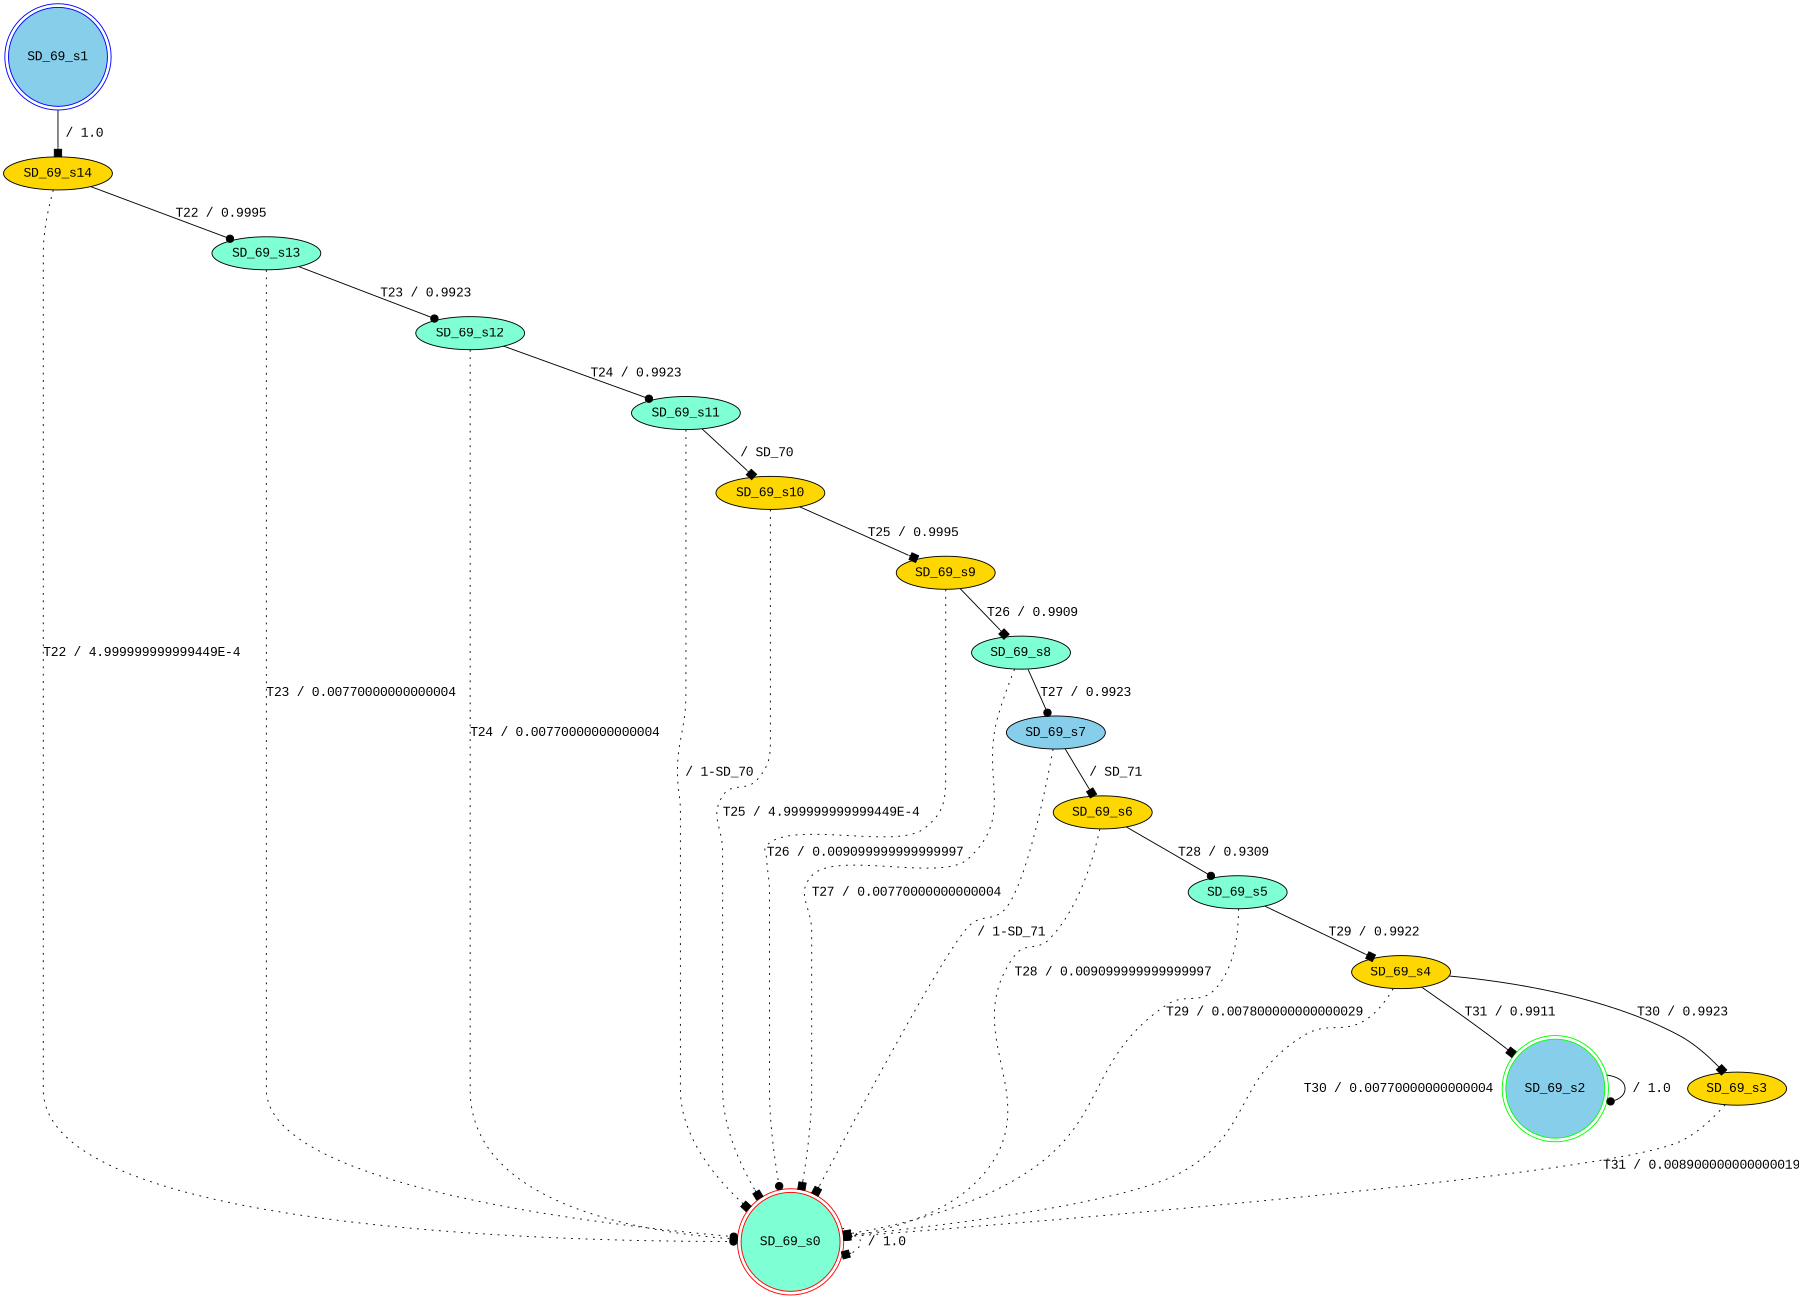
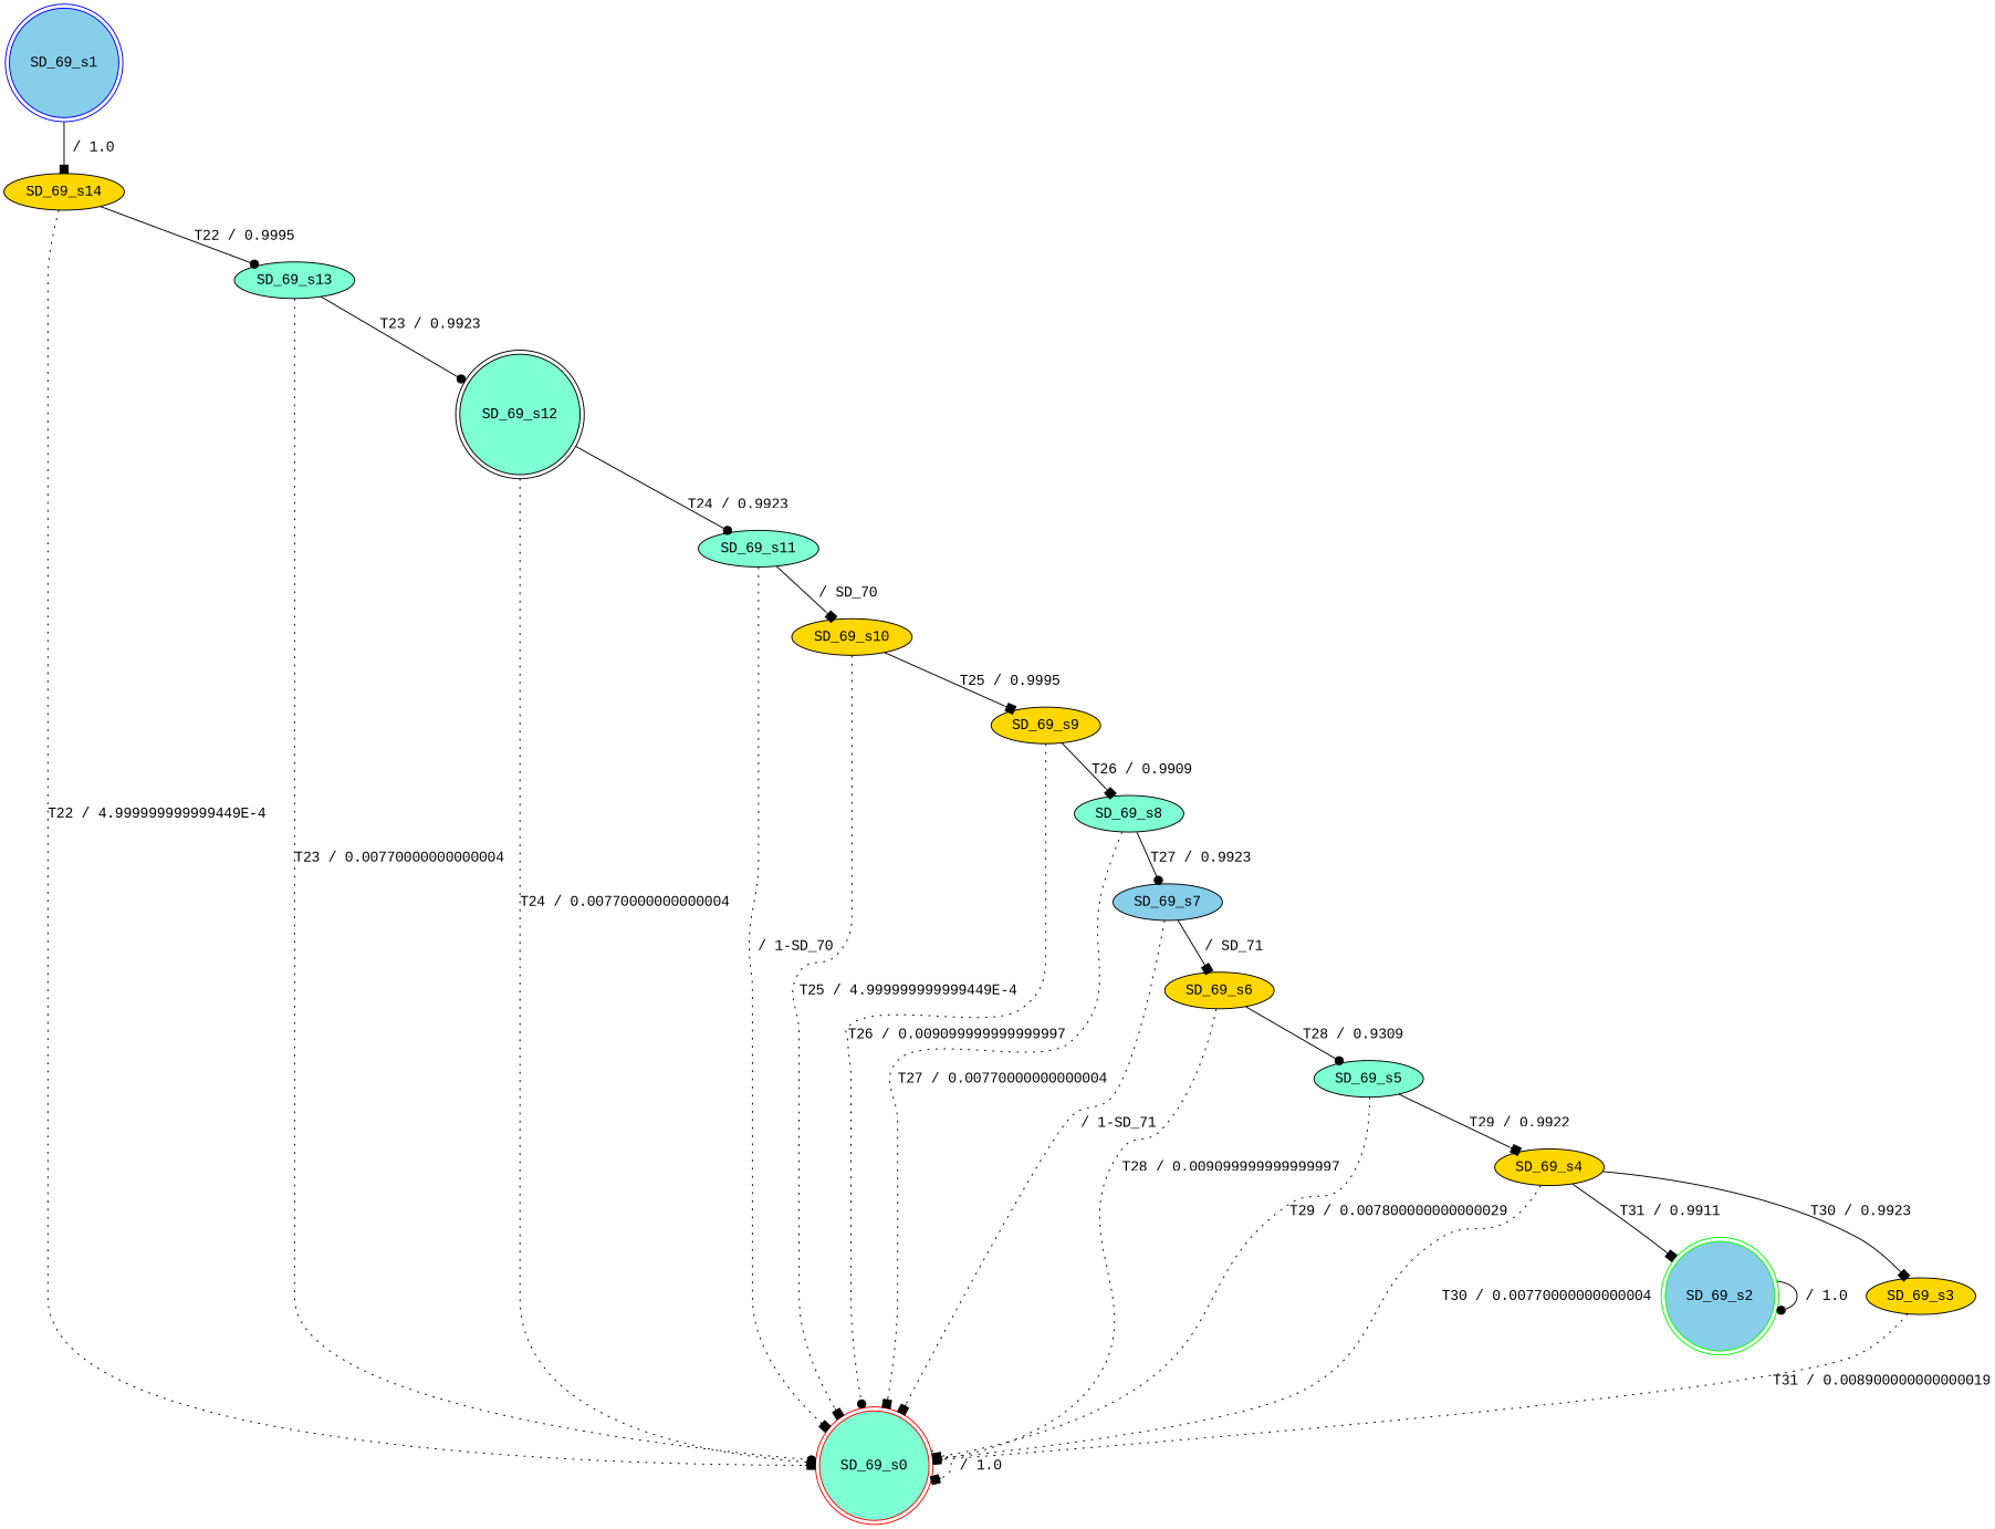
  digraph {
    fontname="Liberation Mono"
    node [fillcolor=aquamarine fontname="Liberation Mono" style=filled]
    edge [arrowhead=box fontname="Liberation Mono"]
    n1 [color=red label=SD_69_s0 shape=doublecircle]
    n2 [color=blue fillcolor=skyblue label=SD_69_s1 shape=doublecircle]
    n3 [fillcolor=gold label=SD_69_s14]
    n4 [label=SD_69_s13]
    n5 [color=green fillcolor=skyblue label=SD_69_s2 shape=doublecircle]
    n6 [fillcolor=gold label=SD_69_s3]
    n7 [fillcolor=gold label=SD_69_s4]
    n8 [label=SD_69_s5]
    n9 [fillcolor=gold label=SD_69_s6]
    n10 [fillcolor=skyblue label=SD_69_s7]
    n11 [label=SD_69_s8]
    n12 [fillcolor=gold label=SD_69_s9]
    n13 [fillcolor=gold label=SD_69_s10]
    n14 [label=SD_69_s11]
-   n15 [label=SD_69_s12]
+   n15 [label=SD_69_s12 shape=doublecircle]
    n1 -> n1 [label=" / 1.0" style=dotted]
    n2 -> n3 [label=" / 1.0"]
-   n3 -> n1 [arrowhead=dot label="T22 / 4.999999999999449E-4" style=dotted]
+   n3 -> n1 [label="T22 / 4.999999999999449E-4" style=dotted]
    n3 -> n4 [arrowhead=dot label="T22 / 0.9995"]
    n4 -> n1 [arrowhead=dot label="T23 / 0.00770000000000004" style=dotted]
    n4 -> n15 [arrowhead=dot label="T23 / 0.9923"]
    n5 -> n5 [arrowhead=dot label=" / 1.0"]
    n6 -> n1 [label="T31 / 0.008900000000000019" style=dotted]
    n7 -> n1 [arrowhead=dot label="T30 / 0.00770000000000004" style=dotted]
    n7 -> n5 [label="T31 / 0.9911"]
    n7 -> n6 [label="T30 / 0.9923"]
    n8 -> n1 [label="T29 / 0.007800000000000029" style=dotted]
    n8 -> n7 [label="T29 / 0.9922"]
    n9 -> n1 [arrowhead=dot label="T28 / 0.009099999999999997" style=dotted]
    n9 -> n8 [arrowhead=dot label="T28 / 0.9309"]
    n10 -> n1 [label=" / 1-SD_71" style=dotted]
    n10 -> n9 [label=" / SD_71"]
    n11 -> n1 [label="T27 / 0.00770000000000004" style=dotted]
    n11 -> n10 [arrowhead=dot label="T27 / 0.9923"]
    n12 -> n1 [arrowhead=dot label="T26 / 0.009099999999999997" style=dotted]
    n12 -> n11 [label="T26 / 0.9909"]
    n13 -> n1 [label="T25 / 4.999999999999449E-4" style=dotted]
    n13 -> n12 [label="T25 / 0.9995"]
    n14 -> n1 [label=" / 1-SD_70" style=dotted]
    n14 -> n13 [label=" / SD_70"]
    n15 -> n1 [arrowhead=dot label="T24 / 0.00770000000000004" style=dotted]
    n15 -> n14 [arrowhead=dot label="T24 / 0.9923"]
  }
